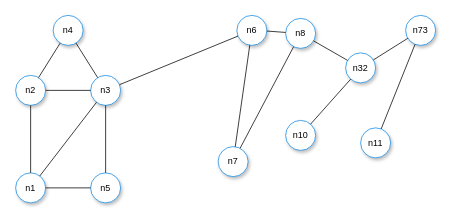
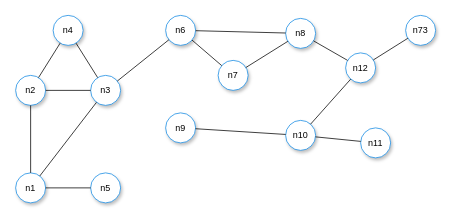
  <mxCell id="0" />
  <mxCell id="1" parent="0" />
  <mxCell id="2" value="n1" style="ellipse;whiteSpace=wrap;html=1;aspect=fixed;fillColor=#FFFFFF;strokeColor=#1088E3;strokeWidth=1;shadow=1;" vertex="1" parent="1"><mxGeometry x="20" y="230" width="40" height="40" as="geometry" /></mxCell>
  <mxCell id="3" value="n2" style="ellipse;whiteSpace=wrap;html=1;aspect=fixed;fillColor=#FFFFFF;strokeColor=#1088E3;strokeWidth=1;shadow=1;" vertex="1" parent="1"><mxGeometry x="20" y="100" width="40" height="40" as="geometry" /></mxCell>
  <mxCell id="4" value="n3" style="ellipse;whiteSpace=wrap;html=1;aspect=fixed;fillColor=#FFFFFF;strokeColor=#1088E3;strokeWidth=1;shadow=1;" vertex="1" parent="1"><mxGeometry x="120" y="100" width="40" height="40" as="geometry" /></mxCell>
  <mxCell id="5" value="n4" style="ellipse;whiteSpace=wrap;html=1;aspect=fixed;fillColor=#FFFFFF;strokeColor=#1088E3;strokeWidth=1;shadow=1;" vertex="1" parent="1"><mxGeometry x="70" y="20" width="40" height="40" as="geometry" /></mxCell>
  <mxCell id="6" value="n5" style="ellipse;whiteSpace=wrap;html=1;aspect=fixed;fillColor=#FFFFFF;strokeColor=#1088E3;strokeWidth=1;shadow=1;" vertex="1" parent="1"><mxGeometry x="120" y="230" width="40" height="40" as="geometry" /></mxCell>
- <mxCell id="7" value="n6" style="ellipse;whiteSpace=wrap;html=1;aspect=fixed;fillColor=#FFFFFF;strokeColor=#1088E3;strokeWidth=1;shadow=1;" vertex="1" parent="1"><mxGeometry x="315" y="20" width="40" height="40" as="geometry" /></mxCell>
- <mxCell id="8" value="n7" style="ellipse;whiteSpace=wrap;html=1;aspect=fixed;fillColor=#FFFFFF;strokeColor=#1088E3;strokeWidth=1;shadow=1;" vertex="1" parent="1"><mxGeometry x="290" y="195" width="40" height="40" as="geometry" /></mxCell>
- <mxCell id="9" value="n32" style="ellipse;whiteSpace=wrap;html=1;aspect=fixed;fillColor=#FFFFFF;strokeColor=#1088E3;strokeWidth=1;shadow=1;" vertex="1" parent="1"><mxGeometry x="460" y="70" width="40" height="40" as="geometry" /></mxCell>
+ <mxCell id="7" value="n6" style="ellipse;whiteSpace=wrap;html=1;aspect=fixed;fillColor=#FFFFFF;strokeColor=#1088E3;strokeWidth=1;shadow=1;" vertex="1" parent="1"><mxGeometry x="220" y="20" width="40" height="40" as="geometry" /></mxCell>
+ <mxCell id="8" value="n7" style="ellipse;whiteSpace=wrap;html=1;aspect=fixed;fillColor=#FFFFFF;strokeColor=#1088E3;strokeWidth=1;shadow=1;" vertex="1" parent="1"><mxGeometry x="290" y="80" width="40" height="40" as="geometry" /></mxCell>
+ <mxCell id="9" value="n12" style="ellipse;whiteSpace=wrap;html=1;aspect=fixed;fillColor=#FFFFFF;strokeColor=#1088E3;strokeWidth=1;shadow=1;" vertex="1" parent="1"><mxGeometry x="460" y="70" width="40" height="40" as="geometry" /></mxCell>
  <mxCell id="10" value="n11" style="ellipse;whiteSpace=wrap;html=1;aspect=fixed;fillColor=#FFFFFF;strokeColor=#1088E3;strokeWidth=1;shadow=1;" vertex="1" parent="1"><mxGeometry x="480" y="170" width="40" height="40" as="geometry" /></mxCell>
  <mxCell id="11" value="n10" style="ellipse;whiteSpace=wrap;html=1;aspect=fixed;fillColor=#FFFFFF;strokeColor=#1088E3;strokeWidth=1;shadow=1;" vertex="1" parent="1"><mxGeometry x="380" y="160" width="40" height="40" as="geometry" /></mxCell>
+ <mxCell id="12" value="n9" style="ellipse;whiteSpace=wrap;html=1;aspect=fixed;fillColor=#FFFFFF;strokeColor=#1088E3;strokeWidth=1;shadow=1;" vertex="1" parent="1"><mxGeometry x="220" y="150" width="40" height="40" as="geometry" /></mxCell>
  <mxCell id="13" value="n8" style="ellipse;whiteSpace=wrap;html=1;aspect=fixed;fillColor=#FFFFFF;strokeColor=#1088E3;strokeWidth=1;shadow=1;" vertex="1" parent="1"><mxGeometry x="380" y="24" width="40" height="40" as="geometry" /></mxCell>
  <mxCell id="14" value="" style="endArrow=none;html=1;rounded=0;" edge="1" parent="1" source="3" target="2"><mxGeometry width="50" height="50" relative="1" as="geometry"><mxPoint x="-18.446" y="130" as="sourcePoint" /><mxPoint x="-40" y="230" as="targetPoint" /></mxGeometry></mxCell>
  <mxCell id="15" value="n73" style="ellipse;whiteSpace=wrap;html=1;aspect=fixed;fillColor=#FFFFFF;strokeColor=#1088E3;strokeWidth=1;shadow=1;" vertex="1" parent="1"><mxGeometry x="540" y="20" width="40" height="40" as="geometry" /></mxCell>
- <mxCell id="16" value="" style="endArrow=none;html=1;rounded=0;" edge="1" parent="1" source="4" target="6"><mxGeometry width="50" height="50" relative="1" as="geometry"><mxPoint x="50" y="150" as="sourcePoint" /><mxPoint x="50" y="240" as="targetPoint" /></mxGeometry></mxCell>
  <mxCell id="17" value="" style="endArrow=none;html=1;rounded=0;" edge="1" parent="1" source="3" target="4"><mxGeometry width="50" height="50" relative="1" as="geometry"><mxPoint x="60" y="160" as="sourcePoint" /><mxPoint x="60" y="250" as="targetPoint" /></mxGeometry></mxCell>
  <mxCell id="18" value="" style="endArrow=none;html=1;rounded=0;" edge="1" parent="1" source="6" target="2"><mxGeometry width="50" height="50" relative="1" as="geometry"><mxPoint x="70" y="170" as="sourcePoint" /><mxPoint x="70" y="260" as="targetPoint" /></mxGeometry></mxCell>
  <mxCell id="19" value="" style="endArrow=none;html=1;rounded=0;" edge="1" parent="1" source="4" target="2"><mxGeometry width="50" height="50" relative="1" as="geometry"><mxPoint x="80" y="180" as="sourcePoint" /><mxPoint x="80" y="270" as="targetPoint" /></mxGeometry></mxCell>
  <mxCell id="20" value="" style="endArrow=none;html=1;rounded=0;" edge="1" parent="1" source="3" target="5"><mxGeometry width="50" height="50" relative="1" as="geometry"><mxPoint x="90" y="190" as="sourcePoint" /><mxPoint x="90" y="280" as="targetPoint" /></mxGeometry></mxCell>
  <mxCell id="21" value="" style="endArrow=none;html=1;rounded=0;" edge="1" parent="1" source="5" target="4"><mxGeometry width="50" height="50" relative="1" as="geometry"><mxPoint x="100" y="200" as="sourcePoint" /><mxPoint x="100" y="290" as="targetPoint" /></mxGeometry></mxCell>
  <mxCell id="22" value="" style="endArrow=none;html=1;rounded=0;" edge="1" parent="1" source="4" target="7"><mxGeometry width="50" height="50" relative="1" as="geometry"><mxPoint x="110" y="210" as="sourcePoint" /><mxPoint x="110" y="300" as="targetPoint" /></mxGeometry></mxCell>
  <mxCell id="23" value="" style="endArrow=none;html=1;rounded=0;" edge="1" parent="1" source="7" target="8"><mxGeometry width="50" height="50" relative="1" as="geometry"><mxPoint x="130" y="230" as="sourcePoint" /><mxPoint x="130" y="320" as="targetPoint" /></mxGeometry></mxCell>
  <mxCell id="24" value="" style="endArrow=none;html=1;rounded=0;" edge="1" parent="1" source="7" target="13"><mxGeometry width="50" height="50" relative="1" as="geometry"><mxPoint x="140" y="240" as="sourcePoint" /><mxPoint x="140" y="330" as="targetPoint" /></mxGeometry></mxCell>
  <mxCell id="25" value="" style="endArrow=none;html=1;rounded=0;" edge="1" parent="1" source="8" target="13"><mxGeometry width="50" height="50" relative="1" as="geometry"><mxPoint x="150" y="250" as="sourcePoint" /><mxPoint x="150" y="340" as="targetPoint" /></mxGeometry></mxCell>
+ <mxCell id="26" value="" style="endArrow=none;html=1;rounded=0;" edge="1" parent="1" source="12" target="11"><mxGeometry width="50" height="50" relative="1" as="geometry"><mxPoint x="160" y="260" as="sourcePoint" /><mxPoint x="160" y="350" as="targetPoint" /></mxGeometry></mxCell>
  <mxCell id="27" value="" style="endArrow=none;html=1;rounded=0;" edge="1" parent="1" source="9" target="11"><mxGeometry width="50" height="50" relative="1" as="geometry"><mxPoint x="170" y="270" as="sourcePoint" /><mxPoint x="170" y="360" as="targetPoint" /></mxGeometry></mxCell>
  <mxCell id="28" value="" style="endArrow=none;html=1;rounded=0;" edge="1" parent="1" source="13" target="9"><mxGeometry width="50" height="50" relative="1" as="geometry"><mxPoint x="180" y="280" as="sourcePoint" /><mxPoint x="180" y="370" as="targetPoint" /></mxGeometry></mxCell>
- <mxCell id="29" value="" style="endArrow=none;html=1;rounded=0;" edge="1" parent="1" source="10" target="15"><mxGeometry width="50" height="50" relative="1" as="geometry"><mxPoint x="190" y="290" as="sourcePoint" /><mxPoint x="190" y="380" as="targetPoint" /></mxGeometry></mxCell>
+ <mxCell id="29" value="" style="endArrow=none;html=1;rounded=0;" edge="1" parent="1" source="10" target="11"><mxGeometry width="50" height="50" relative="1" as="geometry"><mxPoint x="190" y="290" as="sourcePoint" /><mxPoint x="190" y="380" as="targetPoint" /></mxGeometry></mxCell>
  <mxCell id="30" value="" style="endArrow=none;html=1;rounded=0;" edge="1" parent="1" source="15" target="9"><mxGeometry width="50" height="50" relative="1" as="geometry"><mxPoint x="200" y="300" as="sourcePoint" /><mxPoint x="200" y="390" as="targetPoint" /></mxGeometry></mxCell>
